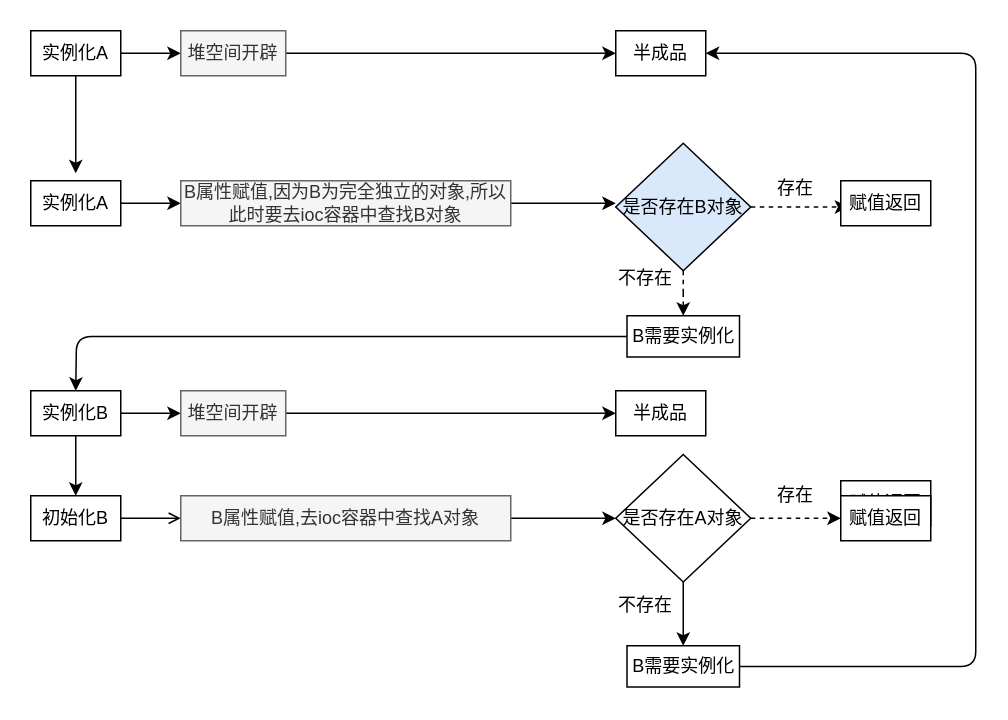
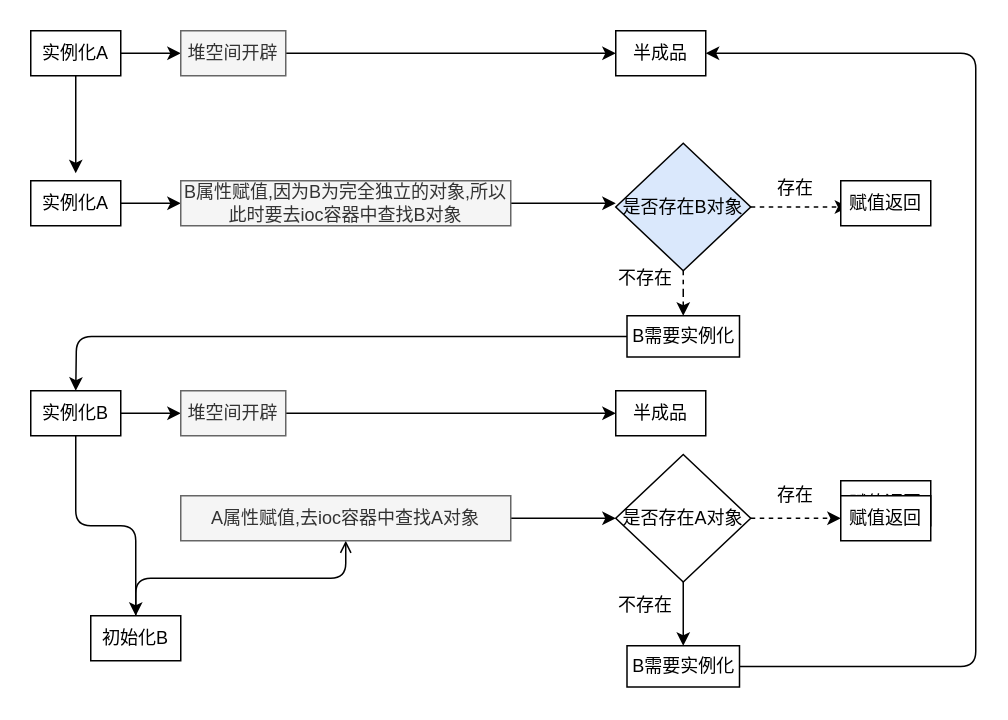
  <mxCell id="0" />
  <mxCell id="1" parent="0" />
  <mxCell id="2" value="" style="edgeStyle=orthogonalEdgeStyle;rounded=0;orthogonalLoop=1;jettySize=auto;html=1;" edge="1" parent="1" source="4" target="6"><mxGeometry relative="1" as="geometry" /></mxCell>
  <mxCell id="3" value="" style="edgeStyle=orthogonalEdgeStyle;curved=0;rounded=1;sketch=0;orthogonalLoop=1;jettySize=auto;html=1;" edge="1" parent="1" source="4"><mxGeometry relative="1" as="geometry"><mxPoint x="50" y="115" as="targetPoint" /></mxGeometry></mxCell>
  <mxCell id="4" value="实例化A" style="rounded=0;whiteSpace=wrap;html=1;" vertex="1" parent="1"><mxGeometry x="20" y="20" width="60" height="30" as="geometry" /></mxCell>
  <mxCell id="5" value="" style="edgeStyle=orthogonalEdgeStyle;curved=0;rounded=1;sketch=0;orthogonalLoop=1;jettySize=auto;html=1;" edge="1" parent="1" source="6" target="7"><mxGeometry relative="1" as="geometry" /></mxCell>
  <mxCell id="6" value="堆空间开辟" style="text;html=1;fillColor=#f5f5f5;align=center;verticalAlign=middle;whiteSpace=wrap;rounded=0;fontColor=#333333;strokeColor=#666666;" vertex="1" parent="1"><mxGeometry x="120" y="20" width="70" height="30" as="geometry" /></mxCell>
  <mxCell id="7" value="半成品" style="rounded=0;whiteSpace=wrap;html=1;" vertex="1" parent="1"><mxGeometry x="410" y="20" width="60" height="30" as="geometry" /></mxCell>
  <mxCell id="8" value="" style="edgeStyle=orthogonalEdgeStyle;curved=0;rounded=1;sketch=0;orthogonalLoop=1;jettySize=auto;html=1;" edge="1" parent="1" source="9"><mxGeometry relative="1" as="geometry"><mxPoint x="120" y="135" as="targetPoint" /></mxGeometry></mxCell>
  <mxCell id="9" value="实例化A" style="rounded=0;whiteSpace=wrap;html=1;" vertex="1" parent="1"><mxGeometry x="20" y="120" width="60" height="30" as="geometry" /></mxCell>
  <mxCell id="10" value="" style="edgeStyle=orthogonalEdgeStyle;curved=0;rounded=1;sketch=0;orthogonalLoop=1;jettySize=auto;html=1;" edge="1" parent="1" source="11"><mxGeometry relative="1" as="geometry"><mxPoint x="410" y="135" as="targetPoint" /></mxGeometry></mxCell>
  <mxCell id="11" value="B属性赋值,因为B为完全独立的对象,所以此时要去ioc容器中查找B对象" style="text;html=1;fillColor=#f5f5f5;align=center;verticalAlign=middle;whiteSpace=wrap;rounded=0;fontColor=#333333;strokeColor=#666666;" vertex="1" parent="1"><mxGeometry x="120" y="120" width="220" height="30" as="geometry" /></mxCell>
  <mxCell id="12" value="" style="edgeStyle=orthogonalEdgeStyle;curved=0;rounded=1;sketch=0;orthogonalLoop=1;jettySize=auto;html=1;dashed=1;" edge="1" parent="1" source="14"><mxGeometry relative="1" as="geometry"><mxPoint x="565" y="137.5" as="targetPoint" /></mxGeometry></mxCell>
  <mxCell id="13" value="" style="edgeStyle=orthogonalEdgeStyle;curved=0;rounded=1;sketch=0;orthogonalLoop=1;jettySize=auto;html=1;dashed=1;" edge="1" parent="1" source="14" target="18"><mxGeometry relative="1" as="geometry" /></mxCell>
  <mxCell id="14" value="是否存在B对象" style="rhombus;whiteSpace=wrap;html=1;rounded=0;sketch=0;fillColor=#dae8fc;" vertex="1" parent="1"><mxGeometry x="410" y="95" width="90" height="85" as="geometry" /></mxCell>
  <mxCell id="15" value="存在" style="text;html=1;strokeColor=none;fillColor=none;align=center;verticalAlign=middle;whiteSpace=wrap;rounded=0;sketch=0;" vertex="1" parent="1"><mxGeometry x="500" y="110" width="60" height="30" as="geometry" /></mxCell>
  <mxCell id="16" value="赋值返回" style="rounded=0;whiteSpace=wrap;html=1;" vertex="1" parent="1"><mxGeometry x="560" y="120" width="60" height="30" as="geometry" /></mxCell>
  <mxCell id="17" value="" style="edgeStyle=orthogonalEdgeStyle;curved=0;rounded=1;sketch=0;orthogonalLoop=1;jettySize=auto;html=1;" edge="1" parent="1" source="18"><mxGeometry relative="1" as="geometry"><mxPoint x="50" y="260" as="targetPoint" /></mxGeometry></mxCell>
  <mxCell id="18" value="B需要实例化" style="whiteSpace=wrap;html=1;rounded=0;sketch=0;" vertex="1" parent="1"><mxGeometry x="417.5" y="210" width="75" height="27.5" as="geometry" /></mxCell>
  <mxCell id="19" value="不存在" style="text;html=1;strokeColor=none;fillColor=none;align=center;verticalAlign=middle;whiteSpace=wrap;rounded=0;sketch=0;" vertex="1" parent="1"><mxGeometry x="400" y="170" width="60" height="30" as="geometry" /></mxCell>
  <mxCell id="20" value="" style="edgeStyle=orthogonalEdgeStyle;curved=0;rounded=1;sketch=0;orthogonalLoop=1;jettySize=auto;html=1;" edge="1" parent="1" source="22" target="24"><mxGeometry relative="1" as="geometry" /></mxCell>
  <mxCell id="21" value="" style="edgeStyle=orthogonalEdgeStyle;curved=0;rounded=1;sketch=0;orthogonalLoop=1;jettySize=auto;html=1;" edge="1" parent="1" source="22" target="26"><mxGeometry relative="1" as="geometry" /></mxCell>
  <mxCell id="22" value="实例化B" style="rounded=0;whiteSpace=wrap;html=1;" vertex="1" parent="1"><mxGeometry x="20" y="260" width="60" height="30" as="geometry" /></mxCell>
  <mxCell id="23" value="" style="edgeStyle=orthogonalEdgeStyle;curved=0;rounded=1;sketch=0;orthogonalLoop=1;jettySize=auto;html=1;endArrow=open;" edge="1" parent="1" source="24" target="28"><mxGeometry relative="1" as="geometry" /></mxCell>
- <mxCell id="24" value="初始化B" style="rounded=0;whiteSpace=wrap;html=1;" vertex="1" parent="1"><mxGeometry x="20" y="330" width="60" height="30" as="geometry" /></mxCell>
+ <mxCell id="24" value="初始化B" style="rounded=0;whiteSpace=wrap;html=1;" vertex="1" parent="1"><mxGeometry x="60" y="410" width="60" height="30" as="geometry" /></mxCell>
  <mxCell id="25" style="edgeStyle=orthogonalEdgeStyle;curved=0;rounded=1;sketch=0;orthogonalLoop=1;jettySize=auto;html=1;entryX=0;entryY=0.5;entryDx=0;entryDy=0;" edge="1" parent="1" source="26" target="29"><mxGeometry relative="1" as="geometry" /></mxCell>
  <mxCell id="26" value="堆空间开辟" style="text;html=1;fillColor=#f5f5f5;align=center;verticalAlign=middle;whiteSpace=wrap;rounded=0;fontColor=#333333;strokeColor=#666666;" vertex="1" parent="1"><mxGeometry x="120" y="260" width="70" height="30" as="geometry" /></mxCell>
  <mxCell id="27" value="" style="edgeStyle=orthogonalEdgeStyle;curved=0;rounded=1;sketch=0;orthogonalLoop=1;jettySize=auto;html=1;" edge="1" parent="1" source="28"><mxGeometry relative="1" as="geometry"><mxPoint x="410" y="345" as="targetPoint" /></mxGeometry></mxCell>
- <mxCell id="28" value="B属性赋值,去ioc容器中查找A对象" style="text;html=1;fillColor=#f5f5f5;align=center;verticalAlign=middle;whiteSpace=wrap;rounded=0;fontColor=#333333;strokeColor=#666666;" vertex="1" parent="1"><mxGeometry x="120" y="330" width="220" height="30" as="geometry" /></mxCell>
+ <mxCell id="28" value="A属性赋值,去ioc容器中查找A对象" style="text;html=1;fillColor=#f5f5f5;align=center;verticalAlign=middle;whiteSpace=wrap;rounded=0;fontColor=#333333;strokeColor=#666666;" vertex="1" parent="1"><mxGeometry x="120" y="330" width="220" height="30" as="geometry" /></mxCell>
  <mxCell id="29" value="半成品" style="rounded=0;whiteSpace=wrap;html=1;" vertex="1" parent="1"><mxGeometry x="410" y="260" width="60" height="30" as="geometry" /></mxCell>
  <mxCell id="30" value="" style="edgeStyle=orthogonalEdgeStyle;curved=0;rounded=1;sketch=0;orthogonalLoop=1;jettySize=auto;html=1;dashed=1;" edge="1" parent="1" source="32" target="34"><mxGeometry relative="1" as="geometry" /></mxCell>
  <mxCell id="31" value="" style="edgeStyle=orthogonalEdgeStyle;curved=0;rounded=1;sketch=0;orthogonalLoop=1;jettySize=auto;html=1;" edge="1" parent="1" source="32" target="38"><mxGeometry relative="1" as="geometry" /></mxCell>
  <mxCell id="32" value="是否存在A对象" style="rhombus;whiteSpace=wrap;html=1;rounded=0;sketch=0;" vertex="1" parent="1"><mxGeometry x="410" y="302.5" width="90" height="85" as="geometry" /></mxCell>
  <mxCell id="33" value="赋值返回" style="rounded=0;whiteSpace=wrap;html=1;" vertex="1" parent="1"><mxGeometry x="560" y="320" width="60" height="30" as="geometry" /></mxCell>
  <mxCell id="34" value="赋值返回" style="rounded=0;whiteSpace=wrap;html=1;" vertex="1" parent="1"><mxGeometry x="560" y="330" width="60" height="30" as="geometry" /></mxCell>
  <mxCell id="35" value="存在" style="text;html=1;strokeColor=none;fillColor=none;align=center;verticalAlign=middle;whiteSpace=wrap;rounded=0;sketch=0;" vertex="1" parent="1"><mxGeometry x="505" y="320" width="50" height="20" as="geometry" /></mxCell>
  <mxCell id="36" value="不存在" style="text;html=1;strokeColor=none;fillColor=none;align=center;verticalAlign=middle;whiteSpace=wrap;rounded=0;sketch=0;" vertex="1" parent="1"><mxGeometry x="400" y="387.5" width="60" height="30" as="geometry" /></mxCell>
  <mxCell id="37" style="edgeStyle=elbowEdgeStyle;rounded=1;sketch=0;orthogonalLoop=1;jettySize=auto;html=1;elbow=vertical;entryX=1;entryY=0.5;entryDx=0;entryDy=0;" edge="1" parent="1" source="38" target="7"><mxGeometry relative="1" as="geometry"><mxPoint x="690" y="30" as="targetPoint" /><Array as="points"><mxPoint x="650" y="240" /></Array></mxGeometry></mxCell>
  <mxCell id="38" value="B需要实例化" style="whiteSpace=wrap;html=1;rounded=0;sketch=0;" vertex="1" parent="1"><mxGeometry x="417.5" y="430" width="75" height="27.5" as="geometry" /></mxCell>
